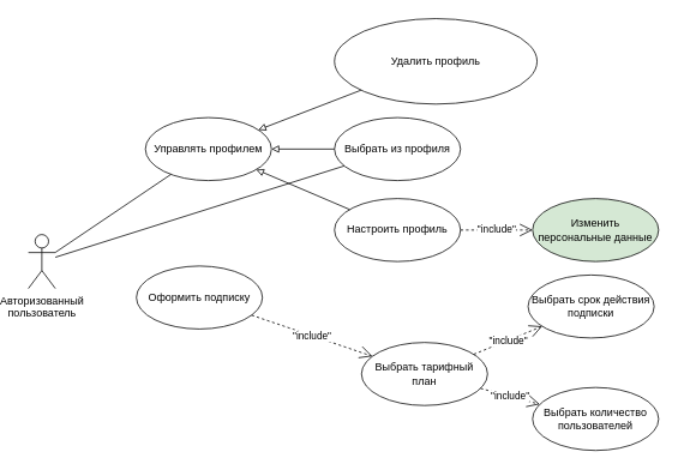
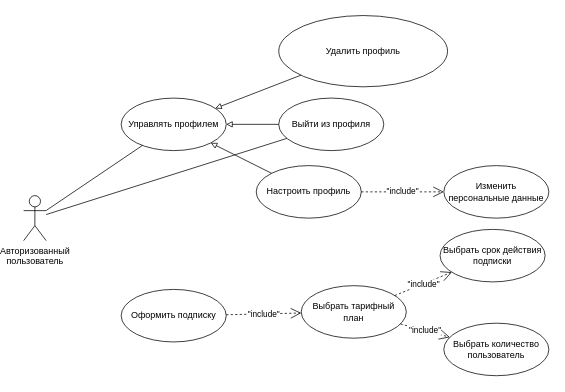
  <mxCell id="0" />
  <mxCell id="1" parent="0" />
  <mxCell id="2" value="Авторизованный &lt;br&gt;пользователь" style="shape=umlActor;verticalLabelPosition=bottom;verticalAlign=top;html=1;outlineConnect=0;" parent="1" vertex="1"><mxGeometry x="20" y="260" width="30" height="60" as="geometry" /></mxCell>
  <mxCell id="3" value="Удалить профиль" style="ellipse;whiteSpace=wrap;html=1;" parent="1" vertex="1"><mxGeometry x="360" y="20" width="225" height="95" as="geometry" /></mxCell>
- <mxCell id="4" value="Оформить подписку" style="ellipse;whiteSpace=wrap;html=1;" parent="1" vertex="1"><mxGeometry x="140" y="295" width="140" height="70" as="geometry" /></mxCell>
- <mxCell id="5" value="Выбрать из профиля" style="ellipse;whiteSpace=wrap;html=1;" parent="1" vertex="1"><mxGeometry x="360" y="130" width="140" height="70" as="geometry" /></mxCell>
+ <mxCell id="4" value="Оформить подписку" style="ellipse;whiteSpace=wrap;html=1;" parent="1" vertex="1"><mxGeometry x="150" y="385" width="140" height="70" as="geometry" /></mxCell>
+ <mxCell id="5" value="Выйти из профиля" style="ellipse;whiteSpace=wrap;html=1;" parent="1" vertex="1"><mxGeometry x="360" y="130" width="140" height="70" as="geometry" /></mxCell>
  <mxCell id="6" value="Выбрать тарифный план" style="ellipse;whiteSpace=wrap;html=1;" parent="1" vertex="1"><mxGeometry x="390" y="380" width="140" height="70" as="geometry" /></mxCell>
  <mxCell id="7" value="Выбрать срок действия подписки" style="ellipse;whiteSpace=wrap;html=1;" parent="1" vertex="1"><mxGeometry x="575" y="305" width="140" height="70" as="geometry" /></mxCell>
- <mxCell id="8" value="Выбрать количество пользователей" style="ellipse;whiteSpace=wrap;html=1;" parent="1" vertex="1"><mxGeometry x="580" y="430" width="140" height="70" as="geometry" /></mxCell>
- <mxCell id="9" value="Настроить профиль" style="ellipse;whiteSpace=wrap;html=1;" parent="1" vertex="1"><mxGeometry x="360" y="220" width="140" height="70" as="geometry" /></mxCell>
- <mxCell id="10" value="Изменить персональные данные" style="ellipse;whiteSpace=wrap;html=1;fillColor=#d5e8d4;" parent="1" vertex="1"><mxGeometry x="580" y="220" width="140" height="70" as="geometry" /></mxCell>
+ <mxCell id="8" value="Выбрать количество пользователь" style="ellipse;whiteSpace=wrap;html=1;" parent="1" vertex="1"><mxGeometry x="580" y="430" width="140" height="70" as="geometry" /></mxCell>
+ <mxCell id="9" value="Настроить профиль" style="ellipse;whiteSpace=wrap;html=1;" parent="1" vertex="1"><mxGeometry x="330" y="220" width="140" height="70" as="geometry" /></mxCell>
+ <mxCell id="10" value="Изменить персональные данные" style="ellipse;whiteSpace=wrap;html=1;" parent="1" vertex="1"><mxGeometry x="580" y="220" width="140" height="70" as="geometry" /></mxCell>
  <mxCell id="11" value="" style="endArrow=none;html=1;rounded=0;" parent="1" source="2" target="5" edge="1"><mxGeometry width="50" height="50" relative="1" as="geometry"><mxPoint x="120" y="429" as="sourcePoint" /><mxPoint x="270" y="324" as="targetPoint" /></mxGeometry></mxCell>
  <mxCell id="12" value="&quot;include&quot;" style="endArrow=open;endSize=12;dashed=1;html=1;rounded=0;" parent="1" source="9" target="10" edge="1"><mxGeometry width="160" relative="1" as="geometry"><mxPoint x="374" y="210" as="sourcePoint" /><mxPoint x="454" y="210" as="targetPoint" /><mxPoint as="offset" /></mxGeometry></mxCell>
  <mxCell id="13" value="&quot;include&quot;" style="endArrow=open;endSize=12;dashed=1;html=1;rounded=0;" parent="1" source="4" target="6" edge="1"><mxGeometry width="160" relative="1" as="geometry"><mxPoint x="360" y="445" as="sourcePoint" /><mxPoint x="440" y="445" as="targetPoint" /><mxPoint as="offset" /></mxGeometry></mxCell>
  <mxCell id="14" value="&quot;include&quot;" style="endArrow=open;endSize=12;dashed=1;html=1;rounded=0;" parent="1" source="6" target="8" edge="1"><mxGeometry width="160" relative="1" as="geometry"><mxPoint x="370" y="455" as="sourcePoint" /><mxPoint x="450" y="455" as="targetPoint" /><mxPoint as="offset" /></mxGeometry></mxCell>
  <mxCell id="15" value="&quot;include&quot;" style="endArrow=open;endSize=12;dashed=1;html=1;rounded=0;" parent="1" source="6" target="7" edge="1"><mxGeometry width="160" relative="1" as="geometry"><mxPoint x="380" y="465" as="sourcePoint" /><mxPoint x="460" y="465" as="targetPoint" /><mxPoint as="offset" /></mxGeometry></mxCell>
  <mxCell id="16" value="Управлять профилем" style="ellipse;whiteSpace=wrap;html=1;" parent="1" vertex="1"><mxGeometry x="150" y="130" width="140" height="70" as="geometry" /></mxCell>
  <mxCell id="17" value="" style="endArrow=block;html=1;rounded=0;endFill=0;" parent="1" source="9" target="16" edge="1"><mxGeometry width="50" height="50" relative="1" as="geometry"><mxPoint x="402" y="100" as="sourcePoint" /><mxPoint x="288" y="160" as="targetPoint" /></mxGeometry></mxCell>
  <mxCell id="18" value="" style="endArrow=none;html=1;rounded=0;" parent="1" source="2" target="16" edge="1"><mxGeometry width="50" height="50" relative="1" as="geometry"><mxPoint x="390" y="370" as="sourcePoint" /><mxPoint x="440" y="320" as="targetPoint" /></mxGeometry></mxCell>
  <mxCell id="19" value="" style="endArrow=block;html=1;rounded=0;endFill=0;" parent="1" source="5" target="16" edge="1"><mxGeometry width="50" height="50" relative="1" as="geometry"><mxPoint x="387" y="242" as="sourcePoint" /><mxPoint x="283" y="198" as="targetPoint" /></mxGeometry></mxCell>
  <mxCell id="20" value="" style="endArrow=block;html=1;rounded=0;endFill=0;" parent="1" source="3" target="16" edge="1"><mxGeometry width="50" height="50" relative="1" as="geometry"><mxPoint x="397" y="252" as="sourcePoint" /><mxPoint x="293" y="208" as="targetPoint" /></mxGeometry></mxCell>
